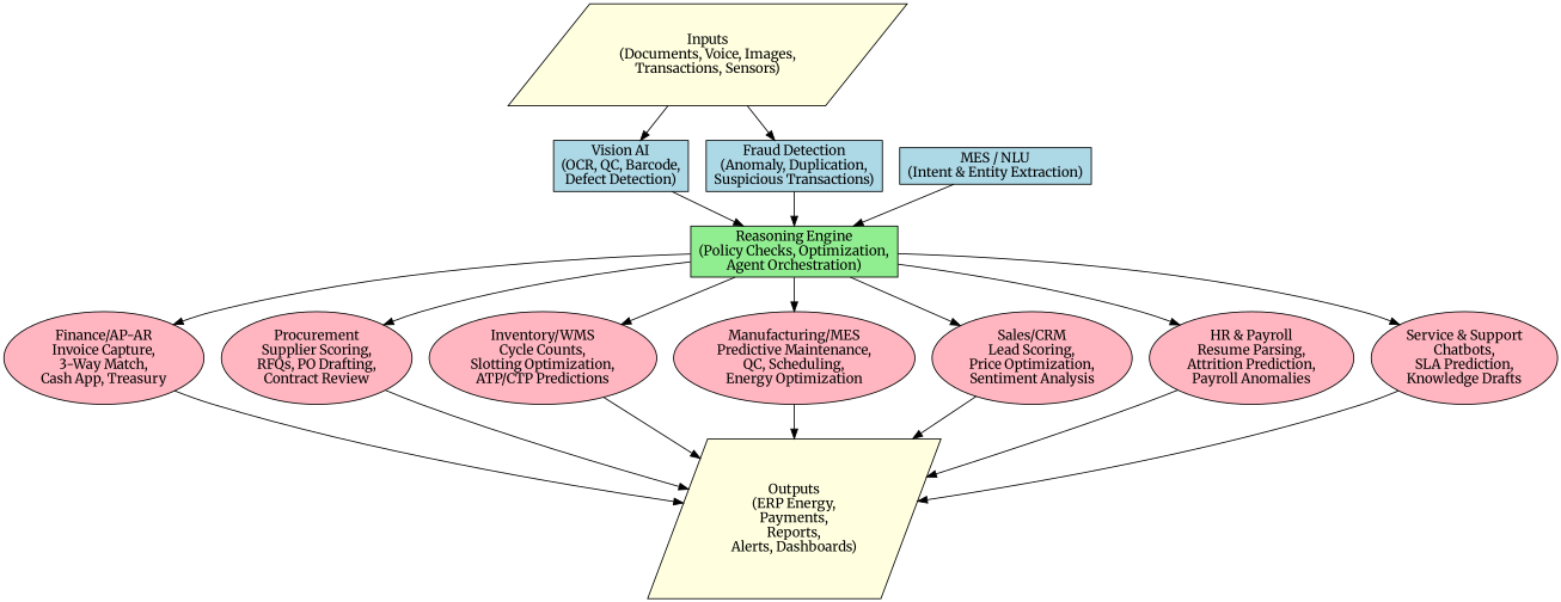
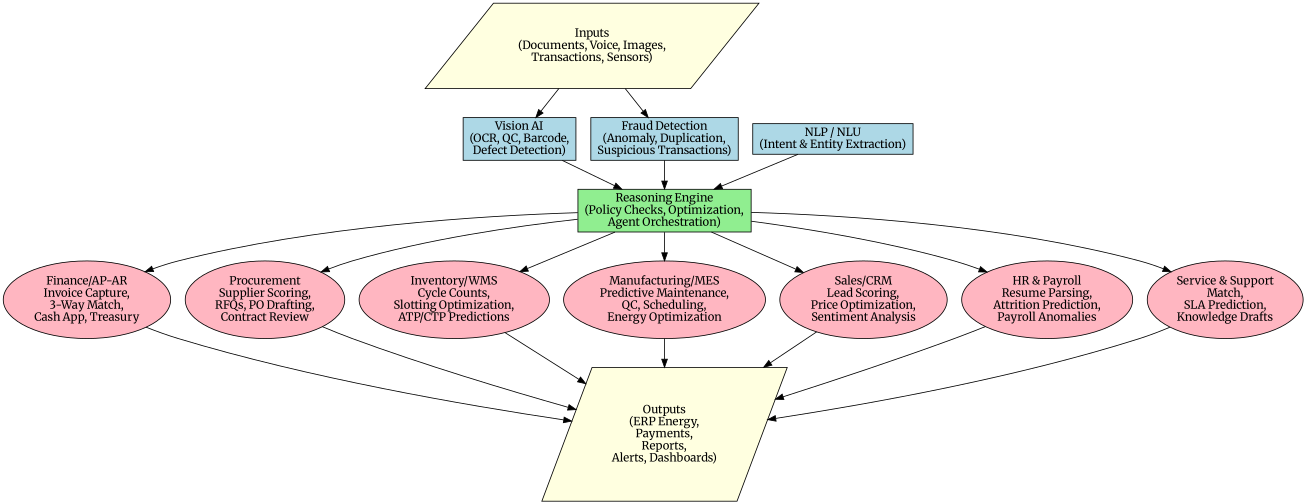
  digraph {
    fontname=Merriweather
    rankdir=TB
    node [fillcolor=lightpink fontname=Merriweather shape=ellipse style=filled]
    edge [fontname=Merriweather]
    n1 [fillcolor=lightyellow label="Inputs\n(Documents, Voice, Images,\nTransactions, Sensors)" shape=parallelogram]
    n2 [fillcolor=lightblue label="Vision AI\n(OCR, QC, Barcode,\nDefect Detection)" shape=box]
    n3 [fillcolor=lightblue label="Fraud Detection\n(Anomaly, Duplication,\nSuspicious Transactions)" shape=box]
-   n4 [fillcolor=lightblue label="MES / NLU\n(Intent & Entity Extraction)" shape=box]
+   n4 [fillcolor=lightblue label="NLP / NLU\n(Intent & Entity Extraction)" shape=box]
    n5 [fillcolor=lightgreen label="Reasoning Engine\n(Policy Checks, Optimization,\nAgent Orchestration)" shape=box]
    n6 [label="Finance/AP-AR\nInvoice Capture,\n3-Way Match,\nCash App, Treasury"]
    n7 [label="Procurement\nSupplier Scoring,\nRFQs, PO Drafting,\nContract Review"]
    n8 [label="Inventory/WMS\nCycle Counts,\nSlotting Optimization,\nATP/CTP Predictions"]
    n9 [label="Manufacturing/MES\nPredictive Maintenance,\nQC, Scheduling,\nEnergy Optimization"]
    n10 [label="Sales/CRM\nLead Scoring,\nPrice Optimization,\nSentiment Analysis"]
    n11 [label="HR & Payroll\nResume Parsing,\nAttrition Prediction,\nPayroll Anomalies"]
-   n12 [label="Service & Support\nChatbots,\nSLA Prediction,\nKnowledge Drafts"]
+   n12 [label="Service & Support\nMatch,\nSLA Prediction,\nKnowledge Drafts"]
    n13 [fillcolor=lightyellow label="Outputs\n(ERP Energy,\nPayments,\nReports,\nAlerts, Dashboards)" shape=parallelogram]
    n1 -> n2
    n1 -> n3
    n2 -> n5
    n3 -> n5
    n4 -> n5
    n5 -> n6
    n5 -> n7
    n5 -> n8
    n5 -> n9
    n5 -> n10
    n5 -> n11
    n5 -> n12
    n6 -> n13
    n7 -> n13
    n8 -> n13
    n9 -> n13
    n10 -> n13
    n11 -> n13
    n12 -> n13
  }
